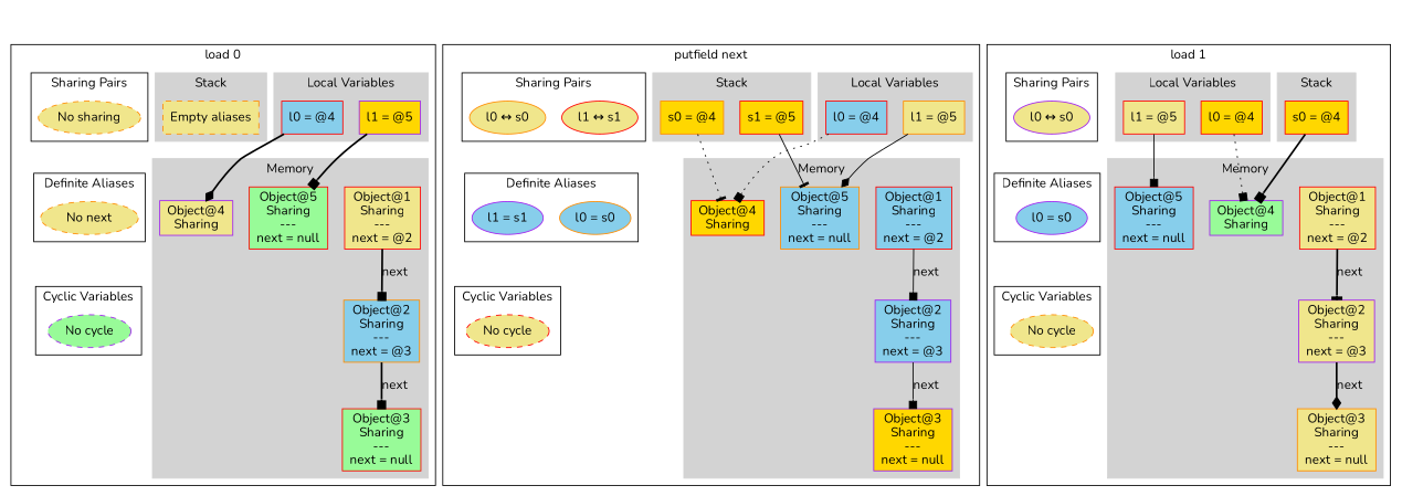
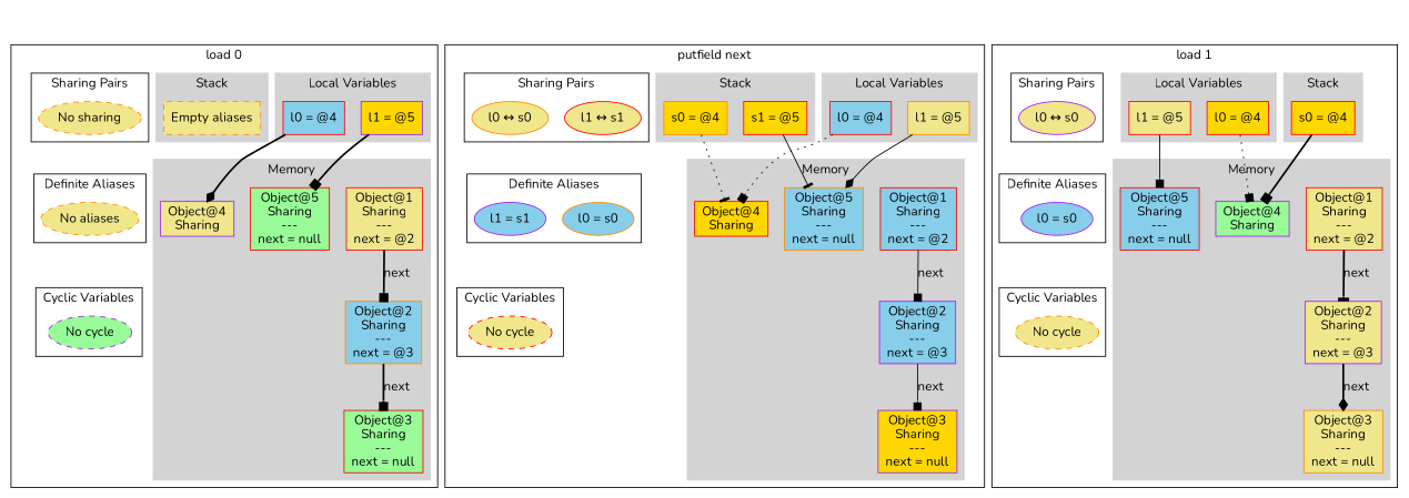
  digraph {
    anchor_start=anchor_530939566468613
    fontname=Nunito
    rankdir=TB
    node [fillcolor=khaki fontname=Nunito shape=box style=filled color=red]
    edge [fontname=Nunito style=invis]
    anchor [fillcolor=lightblue height=0 shape=point style=invis width=0 color=""]
    n2 [fillcolor=skyblue label="l0 = @4"]
    n3 [color=purple fillcolor=gold label="l1 = @5"]
    n4 [color=darkorange label="Empty aliases" style="dashed,filled"]
    n5 [label="Object@1\nSharing\n---\nnext = @2\n"]
    n6 [color=darkorange fillcolor=skyblue label="Object@2\nSharing\n---\nnext = @3\n"]
    n7 [fillcolor=palegreen label="Object@3\nSharing\n---\nnext = null\n"]
    n8 [color=purple label="Object@4\nSharing"]
    n9 [fillcolor=palegreen label="Object@5\nSharing\n---\nnext = null\n"]
    n10 [color=darkorange label="No sharing" shape=ellipse style="dashed,filled"]
-   n11 [color=darkorange label="No next" shape=ellipse style="dashed,filled"]
+   n11 [color=darkorange label="No aliases" shape=ellipse style="dashed,filled"]
    n12 [color=purple fillcolor=palegreen label="No cycle" shape=ellipse style="dashed,filled"]
    anchor_530939563116197 [fillcolor=lightblue shape=point style=invis color=""]
    n14 [fillcolor=skyblue label="l0 = @4"]
    n15 [color=darkorange label="l1 = @5"]
    n16 [color=darkorange fillcolor=gold label="s0 = @4"]
    n17 [fillcolor=gold label="s1 = @5"]
    n18 [fillcolor=skyblue label="Object@1\nSharing\n---\nnext = @2\n"]
    n19 [color=purple fillcolor=skyblue label="Object@2\nSharing\n---\nnext = @3\n"]
    n20 [color=purple fillcolor=gold label="Object@3\nSharing\n---\nnext = null\n"]
    n21 [fillcolor=gold label="Object@4\nSharing"]
    n22 [color=darkorange fillcolor=skyblue label="Object@5\nSharing\n---\nnext = null\n"]
    n23 [label="l1 ↔ s1" shape=ellipse]
    n24 [color=darkorange label="l0 ↔ s0" shape=ellipse]
    n25 [color=darkorange fillcolor=skyblue label="l0 = s0" shape=ellipse]
    n26 [color=purple fillcolor=skyblue label="l1 = s1" shape=ellipse]
    n27 [label="No cycle" shape=ellipse style="dashed,filled"]
    anchor_530939566468613 [fillcolor=lightblue shape=point style=invis color=""]
    n29 [fillcolor=gold label="l0 = @4"]
    n30 [label="l1 = @5"]
    n31 [fillcolor=gold label="s0 = @4"]
    n32 [label="Object@1\nSharing\n---\nnext = @2\n"]
    n33 [color=purple label="Object@2\nSharing\n---\nnext = @3\n"]
    n34 [color=darkorange label="Object@3\nSharing\n---\nnext = null\n"]
    n35 [color=purple fillcolor=palegreen label="Object@4\nSharing"]
    n36 [fillcolor=skyblue label="Object@5\nSharing\n---\nnext = null\n"]
    n37 [color=purple label="l0 ↔ s0" shape=ellipse]
    n38 [color=purple fillcolor=skyblue label="l0 = s0" shape=ellipse]
    n39 [color=darkorange label="No cycle" shape=ellipse style="dashed,filled"]
    anchor_530939564498433 [fillcolor=lightblue shape=point style=invis color=""]
    anchor_start [fillcolor=lightblue shape=point style=invis color=""]
    subgraph cluster_1 {
      style=invis
      anchor
    }
    subgraph cluster_2 {
      label="load 0"
      anchor_530939563116197
      subgraph cluster_3 {
        color=lightgrey
        label="Local Variables"
        style=filled
        n2
        n3
      }
      subgraph cluster_4 {
        color=lightgrey
        label=Stack
        style=filled
        n4
      }
      subgraph cluster_5 {
        color=lightgrey
        label=Memory
        style=filled
        n5
        n6
        n7
        n8
        n9
      }
      subgraph cluster_6 {
        label="Sharing Pairs"
        n10
      }
      subgraph cluster_7 {
        label="Definite Aliases"
        n11
      }
      subgraph cluster_8 {
        label="Cyclic Variables"
        n12
      }
    }
    subgraph cluster_9 {
      label="putfield next"
      anchor_530939566468613
      subgraph cluster_10 {
        color=lightgrey
        label="Local Variables"
        style=filled
        n14
        n15
      }
      subgraph cluster_11 {
        color=lightgrey
        label=Stack
        style=filled
        n16
        n17
      }
      subgraph cluster_12 {
        color=lightgrey
        label=Memory
        style=filled
        n18
        n19
        n20
        n21
        n22
      }
      subgraph cluster_13 {
        label="Sharing Pairs"
        n23
        n24
      }
      subgraph cluster_14 {
        label="Definite Aliases"
        n25
        n26
      }
      subgraph cluster_15 {
        label="Cyclic Variables"
        n27
      }
    }
    subgraph cluster_16 {
      label="load 1"
      anchor_530939564498433
      subgraph cluster_17 {
        color=lightgrey
        label="Local Variables"
        style=filled
        n29
        n30
      }
      subgraph cluster_18 {
        color=lightgrey
        label=Stack
        style=filled
        n31
      }
      subgraph cluster_19 {
        color=lightgrey
        label=Memory
        style=filled
        n32
        n33
        n34
        n35
        n36
      }
      subgraph cluster_20 {
        label="Sharing Pairs"
        n37
      }
      subgraph cluster_21 {
        label="Definite Aliases"
        n38
      }
      subgraph cluster_22 {
        label="Cyclic Variables"
        n39
      }
    }
    n2 -> n8 [arrowhead=diamond style=bold]
    n3 -> n9 [arrowhead=box style=bold]
    n5 -> n6 [arrowhead=box label=next style=bold]
    n6 -> n7 [arrowhead=box label=next style=bold]
    n10 -> n11 [weight=10]
    n11 -> n12 [weight=10]
    n14 -> n21 [arrowhead=box style=dotted]
    n15 -> n22 [arrowhead=diamond style=solid]
    n16 -> n21 [arrowhead=tee style=dotted]
    n17 -> n22 [arrowhead=tee style=solid]
    n18 -> n19 [arrowhead=box label=next style=solid]
    n19 -> n20 [arrowhead=box label=next style=solid]
    n24 -> n26 [weight=10]
    n26 -> n27 [weight=10]
    n29 -> n35 [arrowhead=box style=dotted]
    n30 -> n36 [arrowhead=box style=solid]
    n31 -> n35 [arrowhead=box style=bold]
    n32 -> n33 [arrowhead=tee label=next style=bold]
    n33 -> n34 [arrowhead=diamond label=next style=bold]
    n37 -> n38 [weight=10]
    n38 -> n39 [weight=10]
    anchor_start -> anchor_530939563116197
    anchor_start -> anchor_530939566468613
    anchor_start -> anchor_530939564498433
  }
